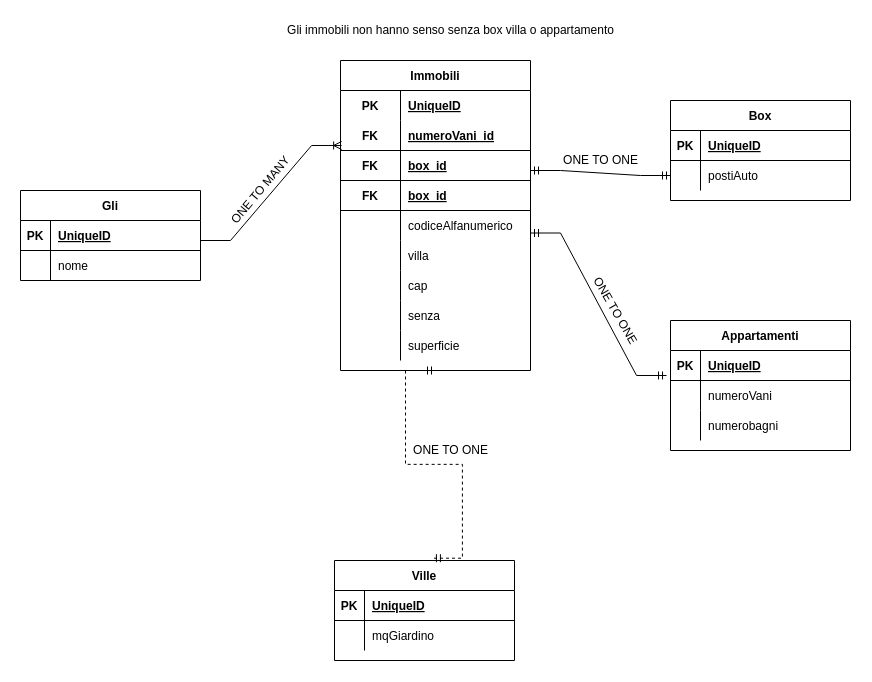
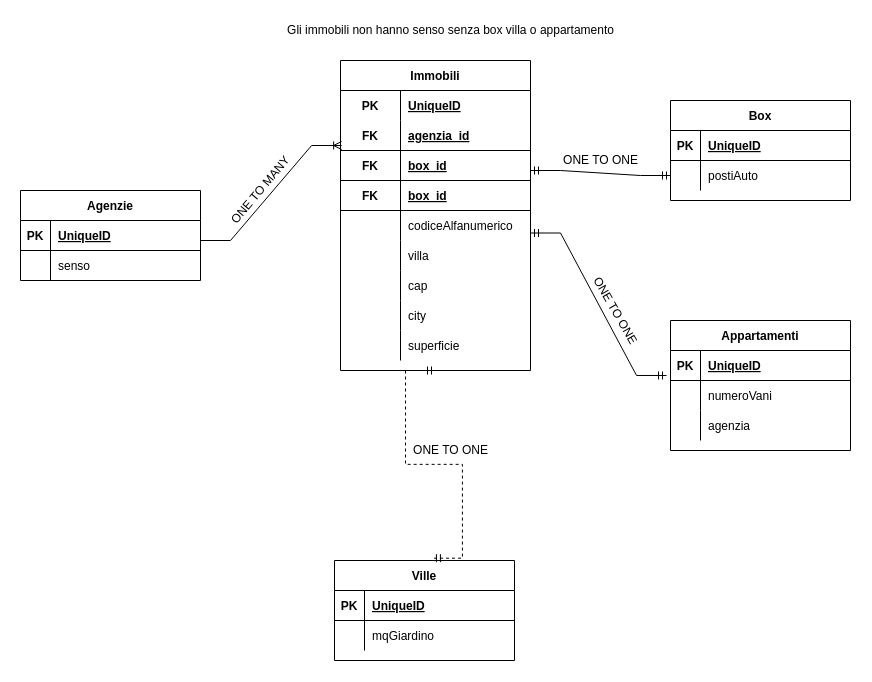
  <mxCell id="0" />
  <mxCell id="1" parent="0" />
- <mxCell id="2" value="Gli" style="shape=table;startSize=30;container=1;collapsible=1;childLayout=tableLayout;fixedRows=1;rowLines=0;fontStyle=1;align=center;resizeLast=1;" vertex="1" parent="1"><mxGeometry x="20" y="190" width="180" height="90" as="geometry" /></mxCell>
+ <mxCell id="2" value="Agenzie" style="shape=table;startSize=30;container=1;collapsible=1;childLayout=tableLayout;fixedRows=1;rowLines=0;fontStyle=1;align=center;resizeLast=1;" vertex="1" parent="1"><mxGeometry x="20" y="190" width="180" height="90" as="geometry" /></mxCell>
  <mxCell id="3" value="" style="shape=tableRow;horizontal=0;startSize=0;swimlaneHead=0;swimlaneBody=0;fillColor=none;collapsible=0;dropTarget=0;points=[[0,0.5],[1,0.5]];portConstraint=eastwest;top=0;left=0;right=0;bottom=1;" vertex="1" parent="2"><mxGeometry y="30" width="180" height="30" as="geometry" /></mxCell>
  <mxCell id="4" value="PK" style="shape=partialRectangle;connectable=0;fillColor=none;top=0;left=0;bottom=0;right=0;fontStyle=1;overflow=hidden;" vertex="1" parent="3"><mxGeometry width="30" height="30" as="geometry"><mxRectangle width="30" height="30" as="alternateBounds" /></mxGeometry></mxCell>
  <mxCell id="5" value="UniqueID" style="shape=partialRectangle;connectable=0;fillColor=none;top=0;left=0;bottom=0;right=0;align=left;spacingLeft=6;fontStyle=5;overflow=hidden;" vertex="1" parent="3"><mxGeometry x="30" width="150" height="30" as="geometry"><mxRectangle width="150" height="30" as="alternateBounds" /></mxGeometry></mxCell>
  <mxCell id="6" value="" style="shape=tableRow;horizontal=0;startSize=0;swimlaneHead=0;swimlaneBody=0;fillColor=none;collapsible=0;dropTarget=0;points=[[0,0.5],[1,0.5]];portConstraint=eastwest;top=0;left=0;right=0;bottom=0;" vertex="1" parent="2"><mxGeometry y="60" width="180" height="30" as="geometry" /></mxCell>
  <mxCell id="7" value="" style="shape=partialRectangle;connectable=0;fillColor=none;top=0;left=0;bottom=0;right=0;editable=1;overflow=hidden;" vertex="1" parent="6"><mxGeometry width="30" height="30" as="geometry"><mxRectangle width="30" height="30" as="alternateBounds" /></mxGeometry></mxCell>
- <mxCell id="8" value="nome" style="shape=partialRectangle;connectable=0;fillColor=none;top=0;left=0;bottom=0;right=0;align=left;spacingLeft=6;overflow=hidden;" vertex="1" parent="6"><mxGeometry x="30" width="150" height="30" as="geometry"><mxRectangle width="150" height="30" as="alternateBounds" /></mxGeometry></mxCell>
+ <mxCell id="8" value="senso" style="shape=partialRectangle;connectable=0;fillColor=none;top=0;left=0;bottom=0;right=0;align=left;spacingLeft=6;overflow=hidden;" vertex="1" parent="6"><mxGeometry x="30" width="150" height="30" as="geometry"><mxRectangle width="150" height="30" as="alternateBounds" /></mxGeometry></mxCell>
  <mxCell id="9" value="" style="edgeStyle=entityRelationEdgeStyle;fontSize=12;html=1;endArrow=ERoneToMany;rounded=0;entryX=0.006;entryY=0.833;entryDx=0;entryDy=0;entryPerimeter=0;" edge="1" parent="1" target="14"><mxGeometry width="100" height="100" relative="1" as="geometry"><mxPoint x="200" y="240" as="sourcePoint" /><mxPoint x="240" y="240" as="targetPoint" /></mxGeometry></mxCell>
  <mxCell id="10" value="Immobili" style="shape=table;startSize=30;container=1;collapsible=1;childLayout=tableLayout;fixedRows=1;rowLines=0;fontStyle=1;align=center;resizeLast=1;" vertex="1" parent="1"><mxGeometry x="340" y="60" width="190" height="310" as="geometry" /></mxCell>
  <mxCell id="11" value="" style="shape=tableRow;horizontal=0;startSize=0;swimlaneHead=0;swimlaneBody=0;fillColor=none;collapsible=0;dropTarget=0;points=[[0,0.5],[1,0.5]];portConstraint=eastwest;top=0;left=0;right=0;bottom=0;" vertex="1" parent="10"><mxGeometry y="30" width="190" height="30" as="geometry" /></mxCell>
  <mxCell id="12" value="PK" style="shape=partialRectangle;connectable=0;fillColor=none;top=0;left=0;bottom=0;right=0;fontStyle=1;overflow=hidden;" vertex="1" parent="11"><mxGeometry width="60" height="30" as="geometry"><mxRectangle width="60" height="30" as="alternateBounds" /></mxGeometry></mxCell>
  <mxCell id="13" value="UniqueID" style="shape=partialRectangle;connectable=0;fillColor=none;top=0;left=0;bottom=0;right=0;align=left;spacingLeft=6;fontStyle=5;overflow=hidden;" vertex="1" parent="11"><mxGeometry x="60" width="130" height="30" as="geometry"><mxRectangle width="130" height="30" as="alternateBounds" /></mxGeometry></mxCell>
  <mxCell id="14" value="" style="shape=tableRow;horizontal=0;startSize=0;swimlaneHead=0;swimlaneBody=0;fillColor=none;collapsible=0;dropTarget=0;points=[[0,0.5],[1,0.5]];portConstraint=eastwest;top=0;left=0;right=0;bottom=1;" vertex="1" parent="10"><mxGeometry y="60" width="190" height="30" as="geometry" /></mxCell>
  <mxCell id="15" value="FK" style="shape=partialRectangle;connectable=0;fillColor=none;top=0;left=0;bottom=0;right=0;fontStyle=1;overflow=hidden;" vertex="1" parent="14"><mxGeometry width="60" height="30" as="geometry"><mxRectangle width="60" height="30" as="alternateBounds" /></mxGeometry></mxCell>
- <mxCell id="16" value="numeroVani_id" style="shape=partialRectangle;connectable=0;fillColor=none;top=0;left=0;bottom=0;right=0;align=left;spacingLeft=6;fontStyle=5;overflow=hidden;" vertex="1" parent="14"><mxGeometry x="60" width="130" height="30" as="geometry"><mxRectangle width="130" height="30" as="alternateBounds" /></mxGeometry></mxCell>
+ <mxCell id="16" value="agenzia_id" style="shape=partialRectangle;connectable=0;fillColor=none;top=0;left=0;bottom=0;right=0;align=left;spacingLeft=6;fontStyle=5;overflow=hidden;" vertex="1" parent="14"><mxGeometry x="60" width="130" height="30" as="geometry"><mxRectangle width="130" height="30" as="alternateBounds" /></mxGeometry></mxCell>
  <mxCell id="17" value="" style="shape=tableRow;horizontal=0;startSize=0;swimlaneHead=0;swimlaneBody=0;fillColor=none;collapsible=0;dropTarget=0;points=[[0,0.5],[1,0.5]];portConstraint=eastwest;top=0;left=0;right=0;bottom=1;" vertex="1" parent="10"><mxGeometry y="90" width="190" height="30" as="geometry" /></mxCell>
  <mxCell id="18" value="FK" style="shape=partialRectangle;connectable=0;fillColor=none;top=0;left=0;bottom=0;right=0;fontStyle=1;overflow=hidden;" vertex="1" parent="17"><mxGeometry width="60" height="30" as="geometry"><mxRectangle width="60" height="30" as="alternateBounds" /></mxGeometry></mxCell>
  <mxCell id="19" value="box_id" style="shape=partialRectangle;connectable=0;fillColor=none;top=0;left=0;bottom=0;right=0;align=left;spacingLeft=6;fontStyle=5;overflow=hidden;" vertex="1" parent="17"><mxGeometry x="60" width="130" height="30" as="geometry"><mxRectangle width="130" height="30" as="alternateBounds" /></mxGeometry></mxCell>
  <mxCell id="20" value="" style="shape=tableRow;horizontal=0;startSize=0;swimlaneHead=0;swimlaneBody=0;fillColor=none;collapsible=0;dropTarget=0;points=[[0,0.5],[1,0.5]];portConstraint=eastwest;top=0;left=0;right=0;bottom=1;" vertex="1" parent="10"><mxGeometry y="120" width="190" height="30" as="geometry" /></mxCell>
  <mxCell id="21" value="FK" style="shape=partialRectangle;connectable=0;fillColor=none;top=0;left=0;bottom=0;right=0;fontStyle=1;overflow=hidden;" vertex="1" parent="20"><mxGeometry width="60" height="30" as="geometry"><mxRectangle width="60" height="30" as="alternateBounds" /></mxGeometry></mxCell>
  <mxCell id="22" value="box_id" style="shape=partialRectangle;connectable=0;fillColor=none;top=0;left=0;bottom=0;right=0;align=left;spacingLeft=6;fontStyle=5;overflow=hidden;" vertex="1" parent="20"><mxGeometry x="60" width="130" height="30" as="geometry"><mxRectangle width="130" height="30" as="alternateBounds" /></mxGeometry></mxCell>
  <mxCell id="23" value="" style="shape=tableRow;horizontal=0;startSize=0;swimlaneHead=0;swimlaneBody=0;fillColor=none;collapsible=0;dropTarget=0;points=[[0,0.5],[1,0.5]];portConstraint=eastwest;top=0;left=0;right=0;bottom=0;shadow=0;rounded=0;sketch=0;swimlaneFillColor=none;perimeterSpacing=0;" vertex="1" parent="10"><mxGeometry y="150" width="190" height="30" as="geometry" /></mxCell>
  <mxCell id="24" value="" style="shape=partialRectangle;connectable=0;fillColor=none;top=0;left=0;bottom=0;right=0;editable=1;overflow=hidden;" vertex="1" parent="23"><mxGeometry width="60" height="30" as="geometry"><mxRectangle width="60" height="30" as="alternateBounds" /></mxGeometry></mxCell>
  <mxCell id="25" value="codiceAlfanumerico" style="shape=partialRectangle;connectable=0;fillColor=none;top=0;left=0;bottom=0;right=0;align=left;spacingLeft=6;overflow=hidden;" vertex="1" parent="23"><mxGeometry x="60" width="130" height="30" as="geometry"><mxRectangle width="130" height="30" as="alternateBounds" /></mxGeometry></mxCell>
  <mxCell id="26" value="" style="shape=tableRow;horizontal=0;startSize=0;swimlaneHead=0;swimlaneBody=0;fillColor=none;collapsible=0;dropTarget=0;points=[[0,0.5],[1,0.5]];portConstraint=eastwest;top=0;left=0;right=0;bottom=0;" vertex="1" parent="10"><mxGeometry y="180" width="190" height="30" as="geometry" /></mxCell>
  <mxCell id="27" value="" style="shape=partialRectangle;connectable=0;fillColor=none;top=0;left=0;bottom=0;right=0;editable=1;overflow=hidden;" vertex="1" parent="26"><mxGeometry width="60" height="30" as="geometry"><mxRectangle width="60" height="30" as="alternateBounds" /></mxGeometry></mxCell>
  <mxCell id="28" value="villa" style="shape=partialRectangle;connectable=0;fillColor=none;top=0;left=0;bottom=0;right=0;align=left;spacingLeft=6;overflow=hidden;" vertex="1" parent="26"><mxGeometry x="60" width="130" height="30" as="geometry"><mxRectangle width="130" height="30" as="alternateBounds" /></mxGeometry></mxCell>
  <mxCell id="29" value="" style="shape=tableRow;horizontal=0;startSize=0;swimlaneHead=0;swimlaneBody=0;fillColor=none;collapsible=0;dropTarget=0;points=[[0,0.5],[1,0.5]];portConstraint=eastwest;top=0;left=0;right=0;bottom=0;" vertex="1" parent="10"><mxGeometry y="210" width="190" height="30" as="geometry" /></mxCell>
  <mxCell id="30" value="" style="shape=partialRectangle;connectable=0;fillColor=none;top=0;left=0;bottom=0;right=0;editable=1;overflow=hidden;" vertex="1" parent="29"><mxGeometry width="60" height="30" as="geometry"><mxRectangle width="60" height="30" as="alternateBounds" /></mxGeometry></mxCell>
  <mxCell id="31" value="cap" style="shape=partialRectangle;connectable=0;fillColor=none;top=0;left=0;bottom=0;right=0;align=left;spacingLeft=6;overflow=hidden;" vertex="1" parent="29"><mxGeometry x="60" width="130" height="30" as="geometry"><mxRectangle width="130" height="30" as="alternateBounds" /></mxGeometry></mxCell>
  <mxCell id="32" value="" style="shape=tableRow;horizontal=0;startSize=0;swimlaneHead=0;swimlaneBody=0;fillColor=none;collapsible=0;dropTarget=0;points=[[0,0.5],[1,0.5]];portConstraint=eastwest;top=0;left=0;right=0;bottom=0;" vertex="1" parent="10"><mxGeometry y="240" width="190" height="30" as="geometry" /></mxCell>
  <mxCell id="33" value="" style="shape=partialRectangle;connectable=0;fillColor=none;top=0;left=0;bottom=0;right=0;editable=1;overflow=hidden;" vertex="1" parent="32"><mxGeometry width="60" height="30" as="geometry"><mxRectangle width="60" height="30" as="alternateBounds" /></mxGeometry></mxCell>
- <mxCell id="34" value="senza" style="shape=partialRectangle;connectable=0;fillColor=none;top=0;left=0;bottom=0;right=0;align=left;spacingLeft=6;overflow=hidden;" vertex="1" parent="32"><mxGeometry x="60" width="130" height="30" as="geometry"><mxRectangle width="130" height="30" as="alternateBounds" /></mxGeometry></mxCell>
+ <mxCell id="34" value="city" style="shape=partialRectangle;connectable=0;fillColor=none;top=0;left=0;bottom=0;right=0;align=left;spacingLeft=6;overflow=hidden;" vertex="1" parent="32"><mxGeometry x="60" width="130" height="30" as="geometry"><mxRectangle width="130" height="30" as="alternateBounds" /></mxGeometry></mxCell>
  <mxCell id="35" value="" style="shape=tableRow;horizontal=0;startSize=0;swimlaneHead=0;swimlaneBody=0;fillColor=none;collapsible=0;dropTarget=0;points=[[0,0.5],[1,0.5]];portConstraint=eastwest;top=0;left=0;right=0;bottom=0;" vertex="1" parent="10"><mxGeometry y="270" width="190" height="30" as="geometry" /></mxCell>
  <mxCell id="36" value="" style="shape=partialRectangle;connectable=0;fillColor=none;top=0;left=0;bottom=0;right=0;editable=1;overflow=hidden;" vertex="1" parent="35"><mxGeometry width="60" height="30" as="geometry"><mxRectangle width="60" height="30" as="alternateBounds" /></mxGeometry></mxCell>
  <mxCell id="37" value="superficie" style="shape=partialRectangle;connectable=0;fillColor=none;top=0;left=0;bottom=0;right=0;align=left;spacingLeft=6;overflow=hidden;" vertex="1" parent="35"><mxGeometry x="60" width="130" height="30" as="geometry"><mxRectangle width="130" height="30" as="alternateBounds" /></mxGeometry></mxCell>
  <mxCell id="38" value="Gli immobili non hanno senso senza box villa o appartamento" style="text;html=1;resizable=0;autosize=1;align=center;verticalAlign=middle;points=[];fillColor=none;strokeColor=none;rounded=0;shadow=0;sketch=0;" vertex="1" parent="1"><mxGeometry x="280" y="20" width="340" height="20" as="geometry" /></mxCell>
  <mxCell id="39" value="Box" style="shape=table;startSize=30;container=1;collapsible=1;childLayout=tableLayout;fixedRows=1;rowLines=0;fontStyle=1;align=center;resizeLast=1;rounded=0;shadow=0;sketch=0;fillColor=none;" vertex="1" parent="1"><mxGeometry x="670" y="100" width="180" height="100" as="geometry" /></mxCell>
  <mxCell id="40" value="" style="shape=tableRow;horizontal=0;startSize=0;swimlaneHead=0;swimlaneBody=0;fillColor=none;collapsible=0;dropTarget=0;points=[[0,0.5],[1,0.5]];portConstraint=eastwest;top=0;left=0;right=0;bottom=1;rounded=0;shadow=0;sketch=0;" vertex="1" parent="39"><mxGeometry y="30" width="180" height="30" as="geometry" /></mxCell>
  <mxCell id="41" value="PK" style="shape=partialRectangle;connectable=0;fillColor=none;top=0;left=0;bottom=0;right=0;fontStyle=1;overflow=hidden;rounded=0;shadow=0;sketch=0;" vertex="1" parent="40"><mxGeometry width="30" height="30" as="geometry"><mxRectangle width="30" height="30" as="alternateBounds" /></mxGeometry></mxCell>
  <mxCell id="42" value="UniqueID" style="shape=partialRectangle;connectable=0;fillColor=none;top=0;left=0;bottom=0;right=0;align=left;spacingLeft=6;fontStyle=5;overflow=hidden;rounded=0;shadow=0;sketch=0;" vertex="1" parent="40"><mxGeometry x="30" width="150" height="30" as="geometry"><mxRectangle width="150" height="30" as="alternateBounds" /></mxGeometry></mxCell>
  <mxCell id="43" value="" style="shape=tableRow;horizontal=0;startSize=0;swimlaneHead=0;swimlaneBody=0;fillColor=none;collapsible=0;dropTarget=0;points=[[0,0.5],[1,0.5]];portConstraint=eastwest;top=0;left=0;right=0;bottom=0;rounded=0;shadow=0;sketch=0;" vertex="1" parent="39"><mxGeometry y="60" width="180" height="30" as="geometry" /></mxCell>
  <mxCell id="44" value="" style="shape=partialRectangle;connectable=0;fillColor=none;top=0;left=0;bottom=0;right=0;editable=1;overflow=hidden;rounded=0;shadow=0;sketch=0;" vertex="1" parent="43"><mxGeometry width="30" height="30" as="geometry"><mxRectangle width="30" height="30" as="alternateBounds" /></mxGeometry></mxCell>
  <mxCell id="45" value="postiAuto" style="shape=partialRectangle;connectable=0;fillColor=none;top=0;left=0;bottom=0;right=0;align=left;spacingLeft=6;overflow=hidden;rounded=0;shadow=0;sketch=0;" vertex="1" parent="43"><mxGeometry x="30" width="150" height="30" as="geometry"><mxRectangle width="150" height="30" as="alternateBounds" /></mxGeometry></mxCell>
  <mxCell id="46" value="ONE TO MANY" style="text;html=1;resizable=0;autosize=1;align=center;verticalAlign=middle;points=[];fillColor=none;strokeColor=none;rounded=0;shadow=0;sketch=0;rotation=-50;" vertex="1" parent="1"><mxGeometry x="210" y="180" width="100" height="20" as="geometry" /></mxCell>
  <mxCell id="47" value="" style="edgeStyle=entityRelationEdgeStyle;fontSize=12;html=1;endArrow=ERmandOne;startArrow=ERmandOne;rounded=0;entryX=0;entryY=0.5;entryDx=0;entryDy=0;" edge="1" parent="1" target="43"><mxGeometry width="100" height="100" relative="1" as="geometry"><mxPoint x="530" y="170" as="sourcePoint" /><mxPoint x="630" y="70" as="targetPoint" /></mxGeometry></mxCell>
  <mxCell id="48" value="ONE TO ONE" style="text;html=1;resizable=0;autosize=1;align=center;verticalAlign=middle;points=[];fillColor=none;strokeColor=none;rounded=0;shadow=0;sketch=0;rotation=0;" vertex="1" parent="1"><mxGeometry x="555" y="150" width="90" height="20" as="geometry" /></mxCell>
  <mxCell id="49" value="Appartamenti" style="shape=table;startSize=30;container=1;collapsible=1;childLayout=tableLayout;fixedRows=1;rowLines=0;fontStyle=1;align=center;resizeLast=1;rounded=0;shadow=0;sketch=0;fillColor=none;" vertex="1" parent="1"><mxGeometry x="670" y="320" width="180" height="130" as="geometry" /></mxCell>
  <mxCell id="50" value="" style="shape=tableRow;horizontal=0;startSize=0;swimlaneHead=0;swimlaneBody=0;fillColor=none;collapsible=0;dropTarget=0;points=[[0,0.5],[1,0.5]];portConstraint=eastwest;top=0;left=0;right=0;bottom=1;rounded=0;shadow=0;sketch=0;" vertex="1" parent="49"><mxGeometry y="30" width="180" height="30" as="geometry" /></mxCell>
  <mxCell id="51" value="PK" style="shape=partialRectangle;connectable=0;fillColor=none;top=0;left=0;bottom=0;right=0;fontStyle=1;overflow=hidden;rounded=0;shadow=0;sketch=0;" vertex="1" parent="50"><mxGeometry width="30" height="30" as="geometry"><mxRectangle width="30" height="30" as="alternateBounds" /></mxGeometry></mxCell>
  <mxCell id="52" value="UniqueID" style="shape=partialRectangle;connectable=0;fillColor=none;top=0;left=0;bottom=0;right=0;align=left;spacingLeft=6;fontStyle=5;overflow=hidden;rounded=0;shadow=0;sketch=0;" vertex="1" parent="50"><mxGeometry x="30" width="150" height="30" as="geometry"><mxRectangle width="150" height="30" as="alternateBounds" /></mxGeometry></mxCell>
  <mxCell id="53" value="" style="shape=tableRow;horizontal=0;startSize=0;swimlaneHead=0;swimlaneBody=0;fillColor=none;collapsible=0;dropTarget=0;points=[[0,0.5],[1,0.5]];portConstraint=eastwest;top=0;left=0;right=0;bottom=0;rounded=0;shadow=0;sketch=0;" vertex="1" parent="49"><mxGeometry y="60" width="180" height="30" as="geometry" /></mxCell>
  <mxCell id="54" value="" style="shape=partialRectangle;connectable=0;fillColor=none;top=0;left=0;bottom=0;right=0;editable=1;overflow=hidden;rounded=0;shadow=0;sketch=0;" vertex="1" parent="53"><mxGeometry width="30" height="30" as="geometry"><mxRectangle width="30" height="30" as="alternateBounds" /></mxGeometry></mxCell>
  <mxCell id="55" value="numeroVani" style="shape=partialRectangle;connectable=0;fillColor=none;top=0;left=0;bottom=0;right=0;align=left;spacingLeft=6;overflow=hidden;rounded=0;shadow=0;sketch=0;" vertex="1" parent="53"><mxGeometry x="30" width="150" height="30" as="geometry"><mxRectangle width="150" height="30" as="alternateBounds" /></mxGeometry></mxCell>
  <mxCell id="56" value="" style="shape=tableRow;horizontal=0;startSize=0;swimlaneHead=0;swimlaneBody=0;fillColor=none;collapsible=0;dropTarget=0;points=[[0,0.5],[1,0.5]];portConstraint=eastwest;top=0;left=0;right=0;bottom=0;rounded=0;shadow=0;sketch=0;" vertex="1" parent="49"><mxGeometry y="90" width="180" height="30" as="geometry" /></mxCell>
  <mxCell id="57" value="" style="shape=partialRectangle;connectable=0;fillColor=none;top=0;left=0;bottom=0;right=0;editable=1;overflow=hidden;rounded=0;shadow=0;sketch=0;" vertex="1" parent="56"><mxGeometry width="30" height="30" as="geometry"><mxRectangle width="30" height="30" as="alternateBounds" /></mxGeometry></mxCell>
- <mxCell id="58" value="numerobagni" style="shape=partialRectangle;connectable=0;fillColor=none;top=0;left=0;bottom=0;right=0;align=left;spacingLeft=6;overflow=hidden;rounded=0;shadow=0;sketch=0;" vertex="1" parent="56"><mxGeometry x="30" width="150" height="30" as="geometry"><mxRectangle width="150" height="30" as="alternateBounds" /></mxGeometry></mxCell>
+ <mxCell id="58" value="agenzia" style="shape=partialRectangle;connectable=0;fillColor=none;top=0;left=0;bottom=0;right=0;align=left;spacingLeft=6;overflow=hidden;rounded=0;shadow=0;sketch=0;" vertex="1" parent="56"><mxGeometry x="30" width="150" height="30" as="geometry"><mxRectangle width="150" height="30" as="alternateBounds" /></mxGeometry></mxCell>
  <mxCell id="59" value="ONE TO ONE" style="text;html=1;resizable=0;autosize=1;align=center;verticalAlign=middle;points=[];fillColor=none;strokeColor=none;rounded=0;shadow=0;sketch=0;rotation=60;" vertex="1" parent="1"><mxGeometry x="570" y="300" width="90" height="20" as="geometry" /></mxCell>
  <mxCell id="60" value="" style="edgeStyle=entityRelationEdgeStyle;fontSize=12;html=1;endArrow=ERmandOne;startArrow=ERmandOne;rounded=0;entryX=-0.022;entryY=0.833;entryDx=0;entryDy=0;entryPerimeter=0;" edge="1" parent="1" target="50"><mxGeometry width="100" height="100" relative="1" as="geometry"><mxPoint x="530" y="232.5" as="sourcePoint" /><mxPoint x="670" y="237.5" as="targetPoint" /></mxGeometry></mxCell>
  <mxCell id="61" value="Ville" style="shape=table;startSize=30;container=1;collapsible=1;childLayout=tableLayout;fixedRows=1;rowLines=0;fontStyle=1;align=center;resizeLast=1;rounded=0;shadow=0;sketch=0;fillColor=none;" vertex="1" parent="1"><mxGeometry x="334" y="560" width="180" height="100" as="geometry" /></mxCell>
  <mxCell id="62" value="" style="shape=tableRow;horizontal=0;startSize=0;swimlaneHead=0;swimlaneBody=0;fillColor=none;collapsible=0;dropTarget=0;points=[[0,0.5],[1,0.5]];portConstraint=eastwest;top=0;left=0;right=0;bottom=1;rounded=0;shadow=0;sketch=0;" vertex="1" parent="61"><mxGeometry y="30" width="180" height="30" as="geometry" /></mxCell>
  <mxCell id="63" value="PK" style="shape=partialRectangle;connectable=0;fillColor=none;top=0;left=0;bottom=0;right=0;fontStyle=1;overflow=hidden;rounded=0;shadow=0;sketch=0;" vertex="1" parent="62"><mxGeometry width="30" height="30" as="geometry"><mxRectangle width="30" height="30" as="alternateBounds" /></mxGeometry></mxCell>
  <mxCell id="64" value="UniqueID" style="shape=partialRectangle;connectable=0;fillColor=none;top=0;left=0;bottom=0;right=0;align=left;spacingLeft=6;fontStyle=5;overflow=hidden;rounded=0;shadow=0;sketch=0;" vertex="1" parent="62"><mxGeometry x="30" width="150" height="30" as="geometry"><mxRectangle width="150" height="30" as="alternateBounds" /></mxGeometry></mxCell>
  <mxCell id="65" value="" style="shape=tableRow;horizontal=0;startSize=0;swimlaneHead=0;swimlaneBody=0;fillColor=none;collapsible=0;dropTarget=0;points=[[0,0.5],[1,0.5]];portConstraint=eastwest;top=0;left=0;right=0;bottom=0;rounded=0;shadow=0;sketch=0;" vertex="1" parent="61"><mxGeometry y="60" width="180" height="30" as="geometry" /></mxCell>
  <mxCell id="66" value="" style="shape=partialRectangle;connectable=0;fillColor=none;top=0;left=0;bottom=0;right=0;editable=1;overflow=hidden;rounded=0;shadow=0;sketch=0;" vertex="1" parent="65"><mxGeometry width="30" height="30" as="geometry"><mxRectangle width="30" height="30" as="alternateBounds" /></mxGeometry></mxCell>
  <mxCell id="67" value="mqGiardino" style="shape=partialRectangle;connectable=0;fillColor=none;top=0;left=0;bottom=0;right=0;align=left;spacingLeft=6;overflow=hidden;rounded=0;shadow=0;sketch=0;" vertex="1" parent="65"><mxGeometry x="30" width="150" height="30" as="geometry"><mxRectangle width="150" height="30" as="alternateBounds" /></mxGeometry></mxCell>
  <mxCell id="68" value="" style="edgeStyle=entityRelationEdgeStyle;fontSize=12;html=1;endArrow=ERmandOne;startArrow=ERmandOne;rounded=0;entryX=0.544;entryY=-0.023;entryDx=0;entryDy=0;entryPerimeter=0;exitX=0.5;exitY=1;exitDx=0;exitDy=0;dashed=1;" edge="1" parent="1" source="10" target="61"><mxGeometry width="100" height="100" relative="1" as="geometry"><mxPoint x="430" y="400" as="sourcePoint" /><mxPoint x="570" y="560" as="targetPoint" /></mxGeometry></mxCell>
  <mxCell id="69" value="ONE TO ONE" style="text;html=1;resizable=0;autosize=1;align=center;verticalAlign=middle;points=[];fillColor=none;strokeColor=none;rounded=0;shadow=0;sketch=0;rotation=0;" vertex="1" parent="1"><mxGeometry x="405" y="440" width="90" height="20" as="geometry" /></mxCell>
